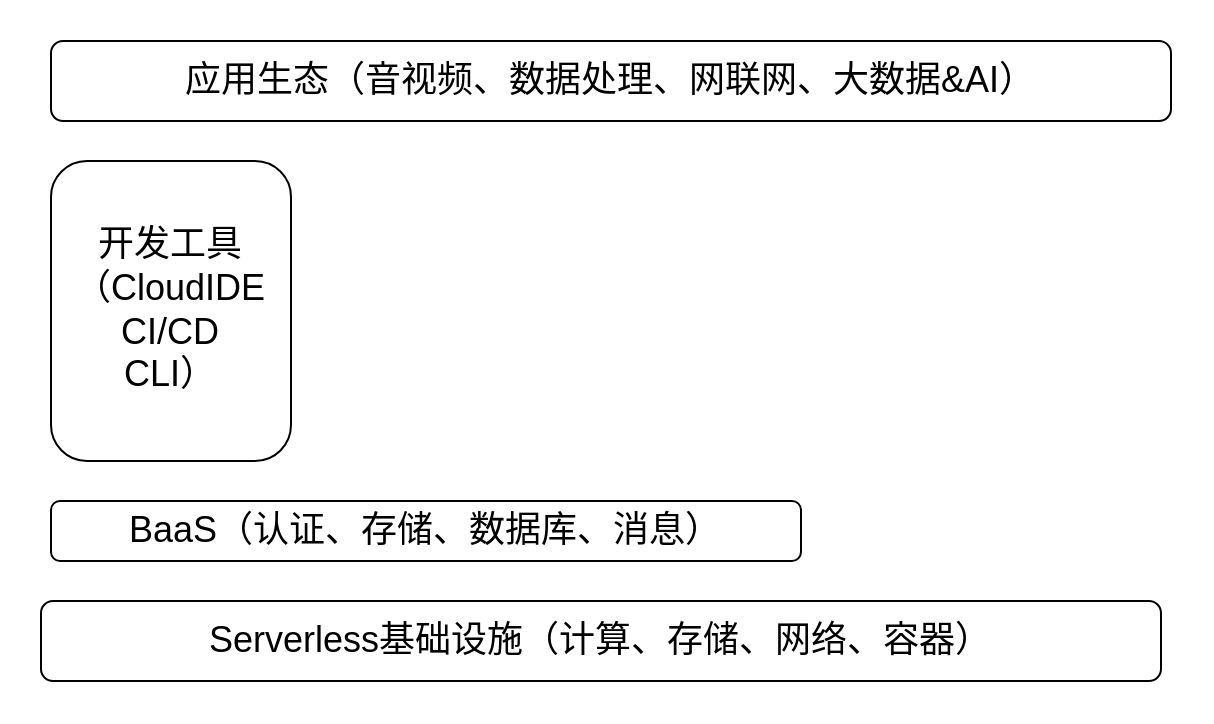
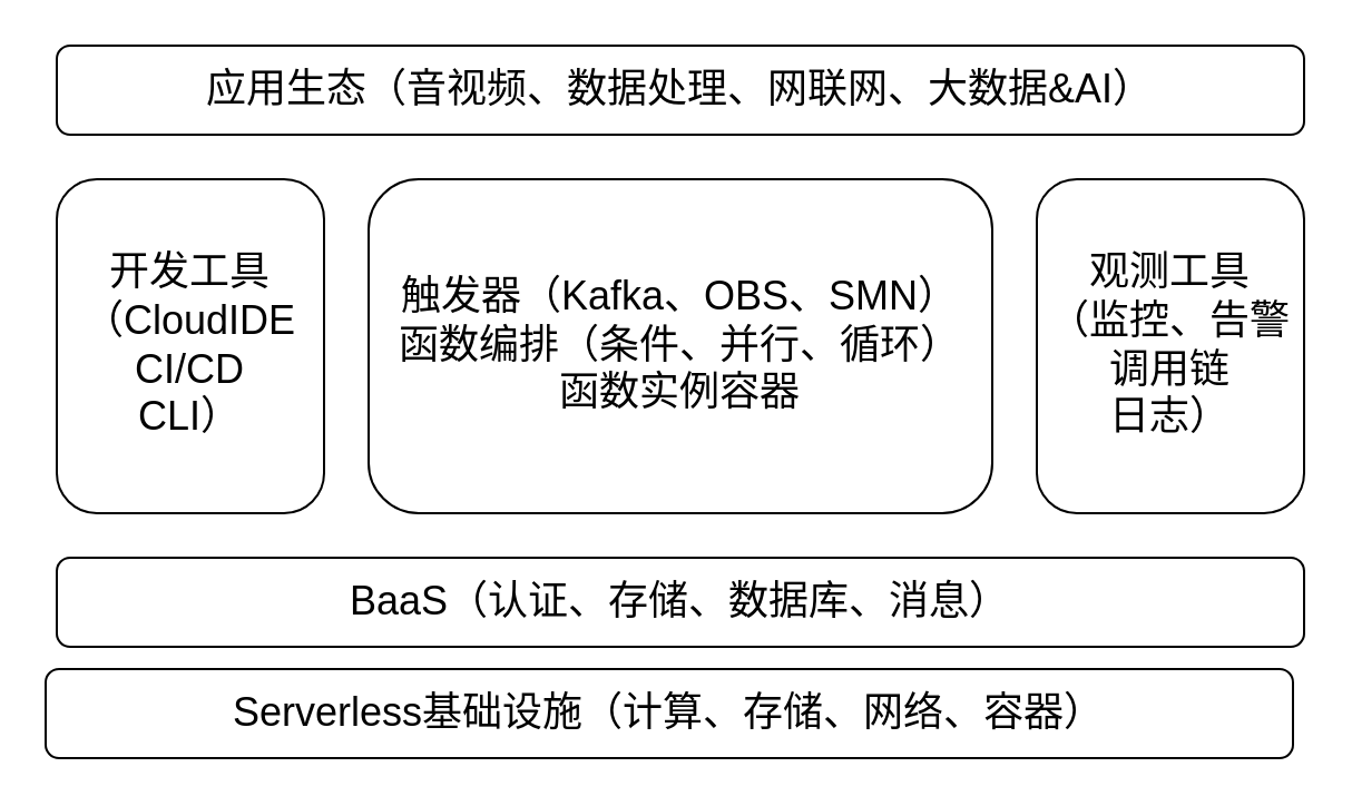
  <mxCell id="0" />
  <mxCell id="1" parent="0" />
  <mxCell id="2" value="Serverless基础设施（计算、存储、网络、容器）" style="rounded=1;whiteSpace=wrap;html=1;fontSize=18;" vertex="1" parent="1"><mxGeometry x="20" y="300" width="560" height="40" as="geometry" /></mxCell>
- <mxCell id="3" value="BaaS（认证、存储、数据库、消息）" style="rounded=1;whiteSpace=wrap;html=1;fontSize=18;" vertex="1" parent="1"><mxGeometry x="25" y="250" width="375" height="30" as="geometry" /></mxCell>
+ <mxCell id="3" value="BaaS（认证、存储、数据库、消息）" style="rounded=1;whiteSpace=wrap;html=1;fontSize=18;" vertex="1" parent="1"><mxGeometry x="25" y="250" width="560" height="40" as="geometry" /></mxCell>
  <mxCell id="4" value="开发工具&lt;br&gt;（CloudIDE&lt;br&gt;CI/CD&lt;br&gt;CLI）" style="rounded=1;whiteSpace=wrap;html=1;fontSize=18;" vertex="1" parent="1"><mxGeometry x="25" y="80" width="120" height="150" as="geometry" /></mxCell>
+ <mxCell id="5" value="观测工具&lt;br&gt;（监控、告警&lt;br&gt;调用链&lt;br&gt;日志）" style="rounded=1;whiteSpace=wrap;html=1;fontSize=18;" vertex="1" parent="1"><mxGeometry x="465" y="80" width="120" height="150" as="geometry" /></mxCell>
+ <mxCell id="6" value="触发器（Kafka、OBS、SMN）&lt;br&gt;函数编排（条件、并行、循环）&lt;br&gt;函数实例容器" style="rounded=1;whiteSpace=wrap;html=1;fontSize=18;" vertex="1" parent="1"><mxGeometry x="165" y="80" width="280" height="150" as="geometry" /></mxCell>
  <mxCell id="7" value="应用生态（音视频、数据处理、网联网、大数据&amp;amp;AI）" style="rounded=1;whiteSpace=wrap;html=1;fontSize=18;" vertex="1" parent="1"><mxGeometry x="25" y="20" width="560" height="40" as="geometry" /></mxCell>
